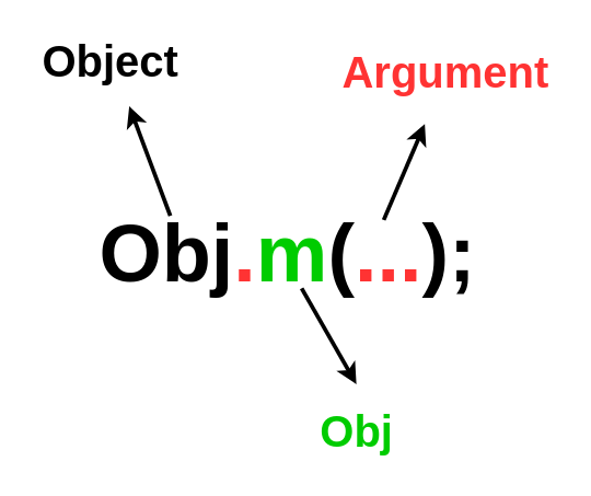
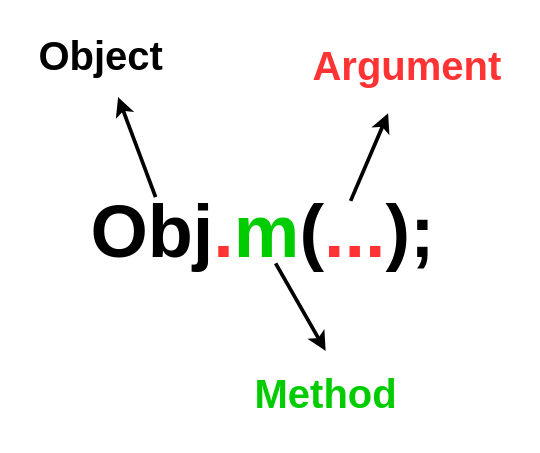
  <mxCell id="0" />
  <mxCell id="1" parent="0" />
  <mxCell id="2" value="&lt;b&gt;&lt;font style=&quot;font-size: 59px;&quot;&gt;Obj&lt;font color=&quot;#ff3333&quot;&gt;.&lt;/font&gt;&lt;font color=&quot;#00cc00&quot;&gt;m&lt;/font&gt;(&lt;font color=&quot;#ff3333&quot;&gt;...&lt;/font&gt;);&lt;/font&gt;&lt;/b&gt;" style="text;html=1;strokeColor=none;fillColor=none;align=center;verticalAlign=middle;whiteSpace=wrap;rounded=0;" vertex="1" parent="1"><mxGeometry x="180" y="170" width="60" height="30" as="geometry" /></mxCell>
  <mxCell id="3" value="" style="endArrow=classic;html=1;rounded=0;strokeWidth=3;" edge="1" parent="1"><mxGeometry width="50" height="50" relative="1" as="geometry"><mxPoint x="124" y="157" as="sourcePoint" /><mxPoint x="94" y="77" as="targetPoint" /></mxGeometry></mxCell>
  <mxCell id="4" value="&lt;b&gt;&lt;font style=&quot;font-size: 32px;&quot;&gt;Object&lt;/font&gt;&lt;/b&gt;" style="text;html=1;align=center;verticalAlign=middle;resizable=0;points=[];autosize=1;strokeColor=none;fillColor=none;" vertex="1" parent="1"><mxGeometry x="20" y="20" width="120" height="50" as="geometry" /></mxCell>
  <mxCell id="5" value="" style="endArrow=classic;html=1;rounded=0;strokeWidth=3;" edge="1" parent="1"><mxGeometry width="50" height="50" relative="1" as="geometry"><mxPoint x="220" y="210" as="sourcePoint" /><mxPoint x="260" y="280" as="targetPoint" /></mxGeometry></mxCell>
- <mxCell id="6" value="&lt;b&gt;&lt;font color=&quot;#00cc00&quot; style=&quot;font-size: 32px;&quot;&gt;Obj&lt;/font&gt;&lt;/b&gt;" style="text;html=1;align=center;verticalAlign=middle;resizable=0;points=[];autosize=1;strokeColor=none;fillColor=none;" vertex="1" parent="1"><mxGeometry x="190" y="290" width="140" height="50" as="geometry" /></mxCell>
+ <mxCell id="6" value="&lt;b&gt;&lt;font color=&quot;#00cc00&quot; style=&quot;font-size: 32px;&quot;&gt;Method&lt;/font&gt;&lt;/b&gt;" style="text;html=1;align=center;verticalAlign=middle;resizable=0;points=[];autosize=1;strokeColor=none;fillColor=none;" vertex="1" parent="1"><mxGeometry x="190" y="290" width="140" height="50" as="geometry" /></mxCell>
  <mxCell id="7" value="" style="endArrow=classic;html=1;rounded=0;strokeWidth=3;" edge="1" parent="1"><mxGeometry width="50" height="50" relative="1" as="geometry"><mxPoint x="280" y="160" as="sourcePoint" /><mxPoint x="310" y="90" as="targetPoint" /></mxGeometry></mxCell>
  <mxCell id="8" value="&lt;font color=&quot;#ff3333&quot; style=&quot;font-size: 32px;&quot;&gt;&lt;b&gt;Argument&lt;/b&gt;&lt;/font&gt;" style="text;html=1;align=center;verticalAlign=middle;resizable=0;points=[];autosize=1;strokeColor=none;fillColor=none;" vertex="1" parent="1"><mxGeometry x="240" y="28" width="170" height="50" as="geometry" /></mxCell>
